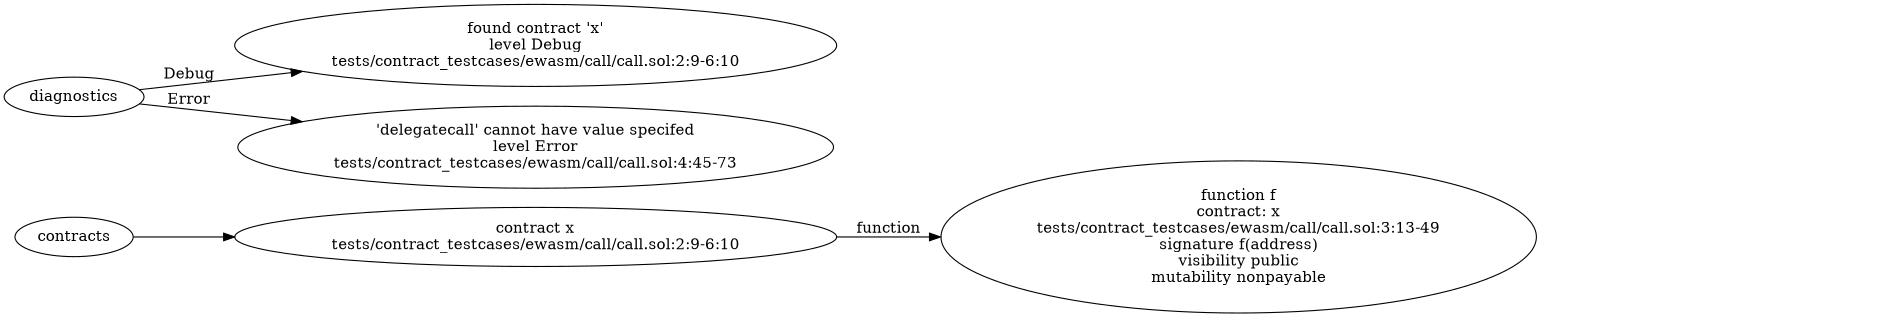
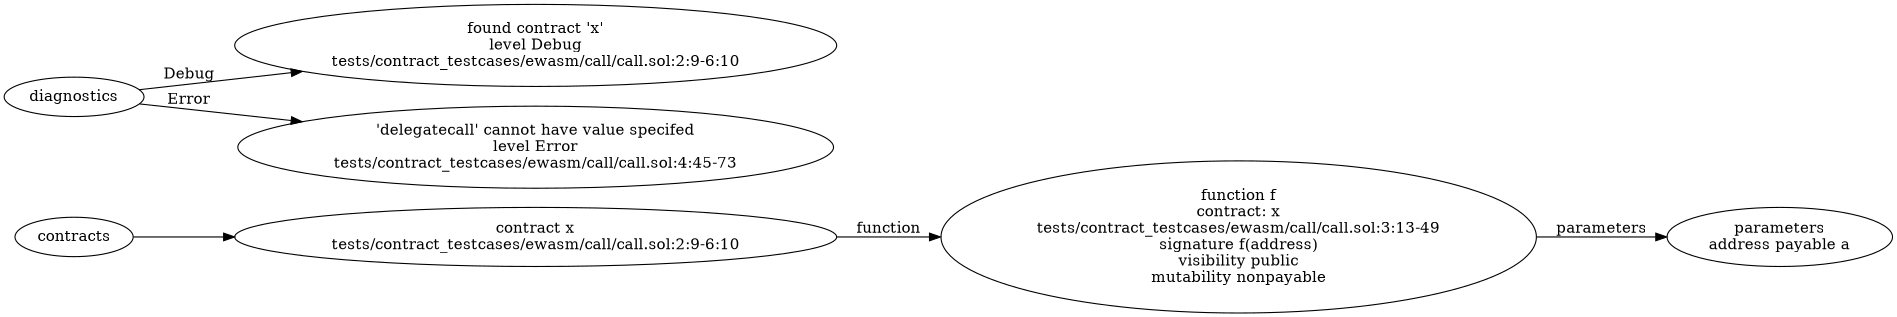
  strict digraph {
    rankdir=LR
    n1 [label="contract x\ntests/contract_testcases/ewasm/call/call.sol:2:9-6:10"]
    n2 [label="function f\ncontract: x\ntests/contract_testcases/ewasm/call/call.sol:3:13-49\nsignature f(address)\nvisibility public\nmutability nonpayable"]
+   n3 [label="parameters\naddress payable a"]
    n4 [label="found contract 'x'\nlevel Debug\ntests/contract_testcases/ewasm/call/call.sol:2:9-6:10"]
    n5 [label="'delegatecall' cannot have value specifed\nlevel Error\ntests/contract_testcases/ewasm/call/call.sol:4:45-73"]
    contracts
    diagnostics
    n1 -> n2 [label=function]
+   n2 -> n3 [label=parameters]
    contracts -> n1
    diagnostics -> n4 [label=Debug]
    diagnostics -> n5 [label=Error]
  }
